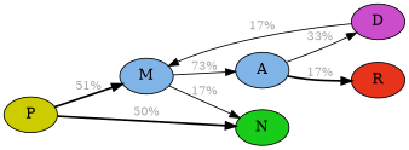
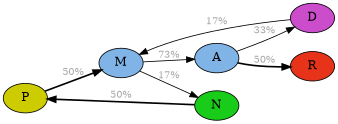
  digraph {
    rankdir=LR
    node [fillcolor="#80B3E6" fontsize=15 style=filled]
    edge [dir=forward fontcolor=darkgray fontsize=12 penwidth=1]
    n1 [distribution="A:1e-03 C:1e-06 D:7e-06 E:1e-05 F:3e-07 G:7e-02 H:1e-05 I:3e-07 K:3e-06 L:2e-05 M:3e-07 N:5e-06 P:9e-01 Q:4e-05 R:9e-05 S:2e-03 T:6e-05 V:5e-06 W:3e-07 Y:2e-07" fillcolor="#CCCC00" label=P sequences="s1:P;s2:P;s3:P;s4:P;s5:G;s6:G"]
    n2 [distribution="A:8e-06 C:7e-07 D:4e-04 E:8e-06 F:1e-07 G:1e-05 H:9e-05 I:3e-06 K:9e-05 L:6e-07 M:8e-07 N:1e+00 P:5e-07 Q:7e-06 R:4e-06 S:4e-04 T:8e-05 V:7e-07 W:6e-09 Y:5e-06" fillcolor="#1ACC1A" label=N sequences="s1:N;s2:N;s5:N;s6:N"]
    n3 [distribution="A:8e-06 C:1e-06 D:8e-07 E:9e-07 F:4e-06 G:6e-07 H:1e-06 I:4e-04 K:9e-06 L:5e-04 M:1e+00 N:2e-06 P:8e-07 Q:3e-06 R:4e-06 S:3e-06 T:9e-05 V:2e-04 W:3e-07 Y:5e-07" label=M sequences="s3:M;s4:M;s6:M"]
    n4 [distribution="A:7e-01 C:2e-04 D:3e-04 E:4e-04 F:1e-04 G:7e-04 H:6e-05 I:4e-03 K:5e-04 L:4e-03 M:2e-01 N:3e-04 P:7e-04 Q:4e-04 R:4e-04 S:3e-03 T:2e-02 V:2e-02 W:1e-05 Y:3e-05" label=A sequences="s1:A;s2:A;s3:M;s4:A;s5:M;s6:A"]
    n5 [distribution="A:2e-03 C:7e-05 D:1e+00 E:1e-02 F:4e-05 G:3e-03 H:7e-04 I:2e-04 K:5e-04 L:2e-04 M:1e-04 N:7e-03 P:2e-04 Q:7e-04 R:2e-04 S:1e-03 T:8e-04 V:6e-04 W:3e-05 Y:4e-04" fillcolor="#CC4DCC" label=D sequences="s1:D;s6:D"]
    n6 [distribution="A:5e-06 C:5e-06 D:3e-07 E:2e-06 F:5e-08 G:3e-05 H:5e-05 I:7e-07 K:6e-04 L:3e-06 M:1e-06 N:2e-06 P:6e-06 Q:8e-05 R:1e+00 S:1e-05 T:6e-06 V:5e-07 W:5e-06 Y:5e-07" fillcolor="#E6331A" label=R sequences="s1:R;s2:R;s3:R;s5:R"]
-   n1 -> n2 [label="50%" penwidth=2 sequences="s1,s2,s5"]
-   n1 -> n3 [label="51%" penwidth=2 sequences="s3,s4,s6"]
+   n2 -> n1 [label="50%" penwidth=2 sequences="s1,s2,s5"]
+   n1 -> n3 [label="50%" penwidth=2 sequences="s3,s4,s6"]
    n3 -> n2 [label="17%" sequences=s6]
    n3 -> n4 [label="73%" sequences="s3,s4"]
    n4 -> n5 [label="33%" sequences="s1,s6"]
-   n4 -> n6 [label="17%" penwidth=2 sequences="s2,s3,s5"]
+   n4 -> n6 [label="50%" penwidth=2 sequences="s2,s3,s5"]
    n5 -> n3 [label="17%" sequences=s1]
  }
